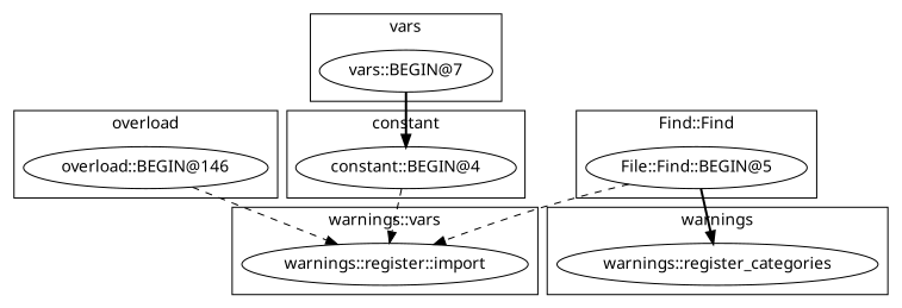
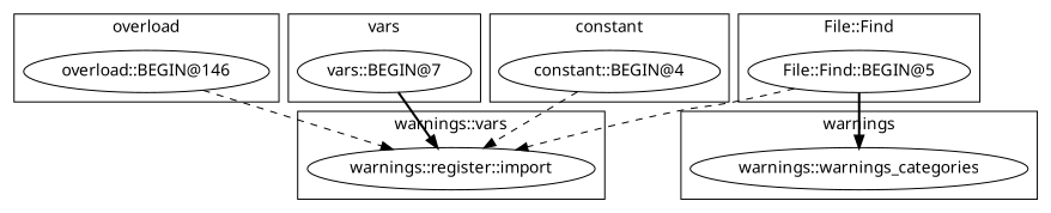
  digraph {
    fontname="Noto Sans"
    node [fontname="Noto Sans"]
    edge [fontname="Noto Sans" style=dashed]
    "overload::BEGIN@146"
-   "warnings::register_categories"
+   "warnings::register_categories" [label="warnings::warnings_categories"]
    "vars::BEGIN@7"
    "File::Find::BEGIN@5"
    "constant::BEGIN@4"
    "warnings::register::import"
    subgraph cluster_1 {
      label=overload
      "overload::BEGIN@146"
    }
    subgraph cluster_2 {
      label=warnings
      "warnings::register_categories"
    }
    subgraph cluster_3 {
      label=vars
      "vars::BEGIN@7"
    }
    subgraph cluster_4 {
-     label="Find::Find"
+     label="File::Find"
      "File::Find::BEGIN@5"
    }
    subgraph cluster_5 {
      label=constant
      "constant::BEGIN@4"
    }
    subgraph cluster_6 {
      label="warnings::vars"
      "warnings::register::import"
    }
    "overload::BEGIN@146" -> "warnings::register::import"
-   "vars::BEGIN@7" -> "constant::BEGIN@4" [style=bold]
+   "vars::BEGIN@7" -> "warnings::register::import" [style=bold]
    "File::Find::BEGIN@5" -> "warnings::register_categories" [style=bold]
    "File::Find::BEGIN@5" -> "warnings::register::import"
    "constant::BEGIN@4" -> "warnings::register::import"
  }
